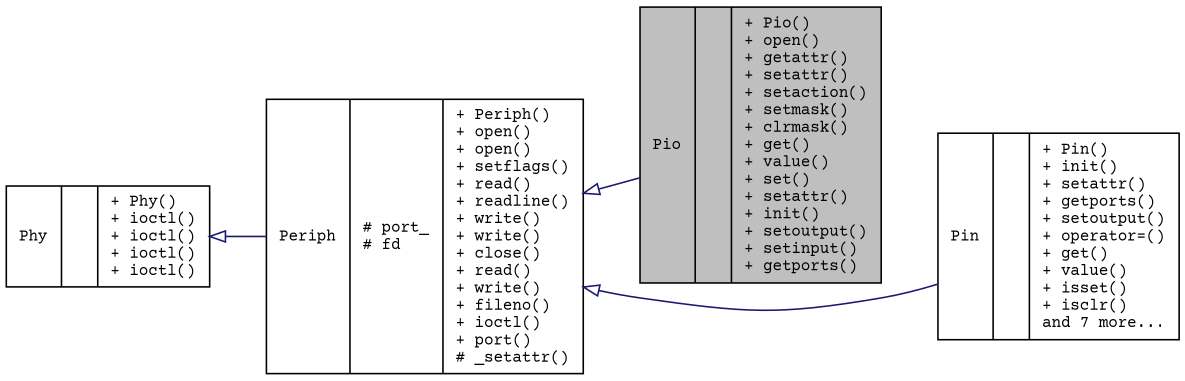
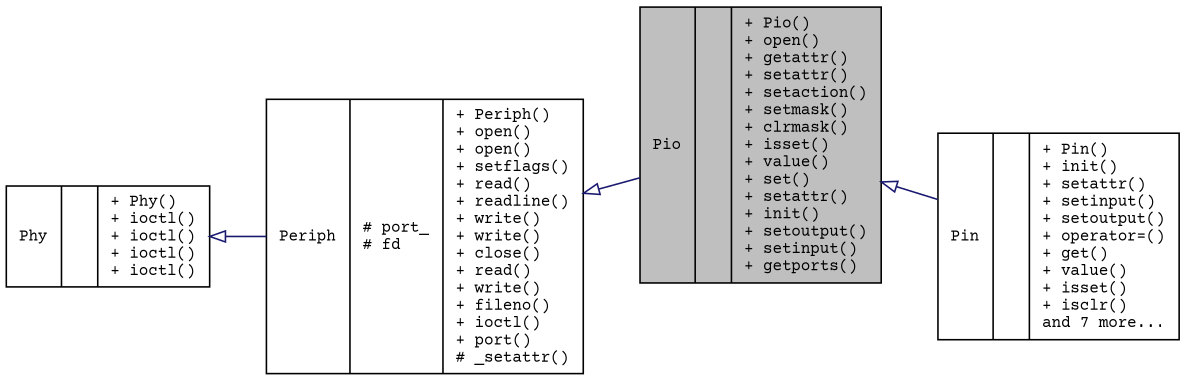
  digraph {
    fontname="Courier Prime"
    rankdir=LR
    node [color=black fontname="Courier Prime" fontsize=10 shape=record]
    edge [arrowtail=onormal color=midnightblue dir=back fontname="Courier Prime" fontsize=10 labelfontname=Helvetica labelfontsize=10 style=solid]
-   n1 [fillcolor=grey75 fontcolor=black height=0.2 label="{Pio\n||+ Pio()\l+ open()\l+ getattr()\l+ setattr()\l+ setaction()\l+ setmask()\l+ clrmask()\l+ get()\l+ value()\l+ set()\l+ setattr()\l+ init()\l+ setoutput()\l+ setinput()\l+ getports()\l}" style=filled width=0.4]
-   n2 [height=0.2 label="{Pin\n||+ Pin()\l+ init()\l+ setattr()\l+ getports()\l+ setoutput()\l+ operator=()\l+ get()\l+ value()\l+ isset()\l+ isclr()\land 7 more...\l}" width=0.4]
+   n1 [fillcolor=grey75 fontcolor=black height=0.2 label="{Pio\n||+ Pio()\l+ open()\l+ getattr()\l+ setattr()\l+ setaction()\l+ setmask()\l+ clrmask()\l+ isset()\l+ value()\l+ set()\l+ setattr()\l+ init()\l+ setoutput()\l+ setinput()\l+ getports()\l}" style=filled width=0.4]
+   n2 [height=0.2 label="{Pin\n||+ Pin()\l+ init()\l+ setattr()\l+ setinput()\l+ setoutput()\l+ operator=()\l+ get()\l+ value()\l+ isset()\l+ isclr()\land 7 more...\l}" width=0.4]
    n3 [height=0.2 label="{Periph\n|# port_\l# fd\l|+ Periph()\l+ open()\l+ open()\l+ setflags()\l+ read()\l+ readline()\l+ write()\l+ write()\l+ close()\l+ read()\l+ write()\l+ fileno()\l+ ioctl()\l+ port()\l# _setattr()\l}" width=0.4]
    n4 [height=0.2 label="{Phy\n||+ Phy()\l+ ioctl()\l+ ioctl()\l+ ioctl()\l+ ioctl()\l}" width=0.4]
-   n3 -> n2
+   n1 -> n2
    n3 -> n1
    n4 -> n3
  }
